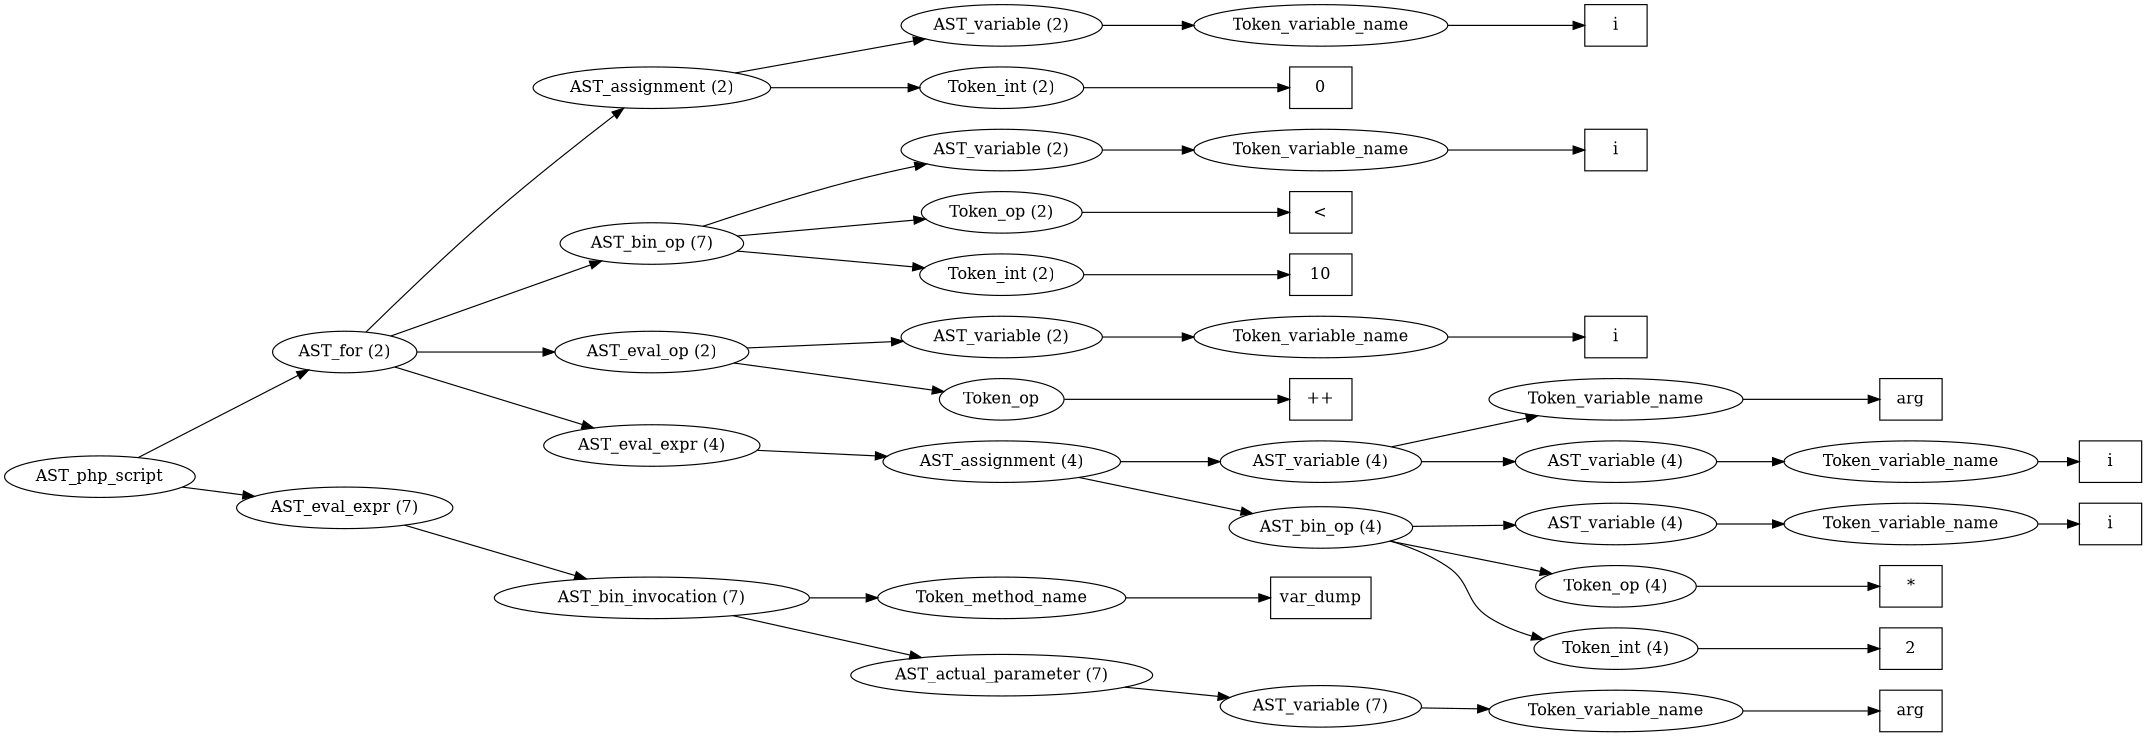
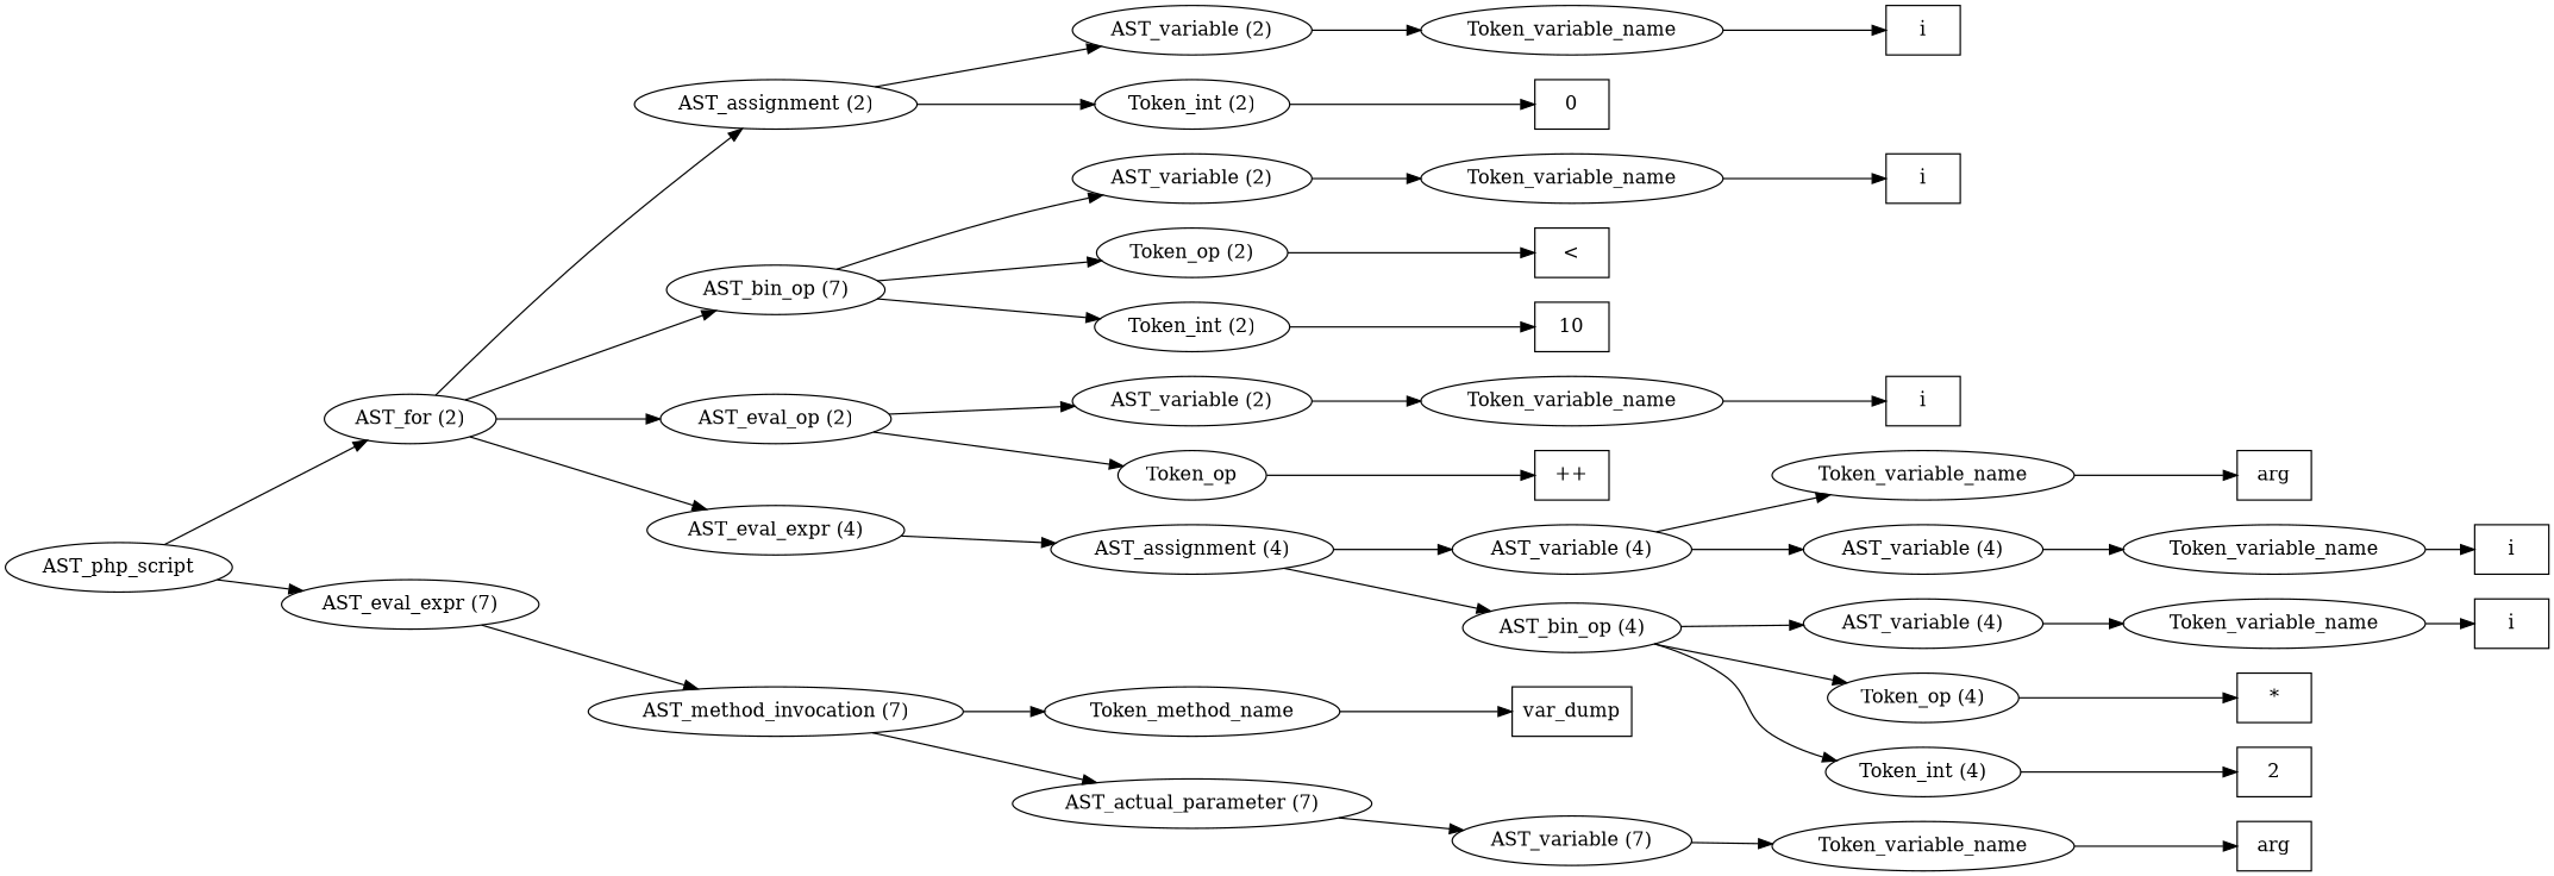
  digraph {
    rankdir=LR
    n1 [label=AST_php_script]
    n2 [label="AST_for (2)"]
    n3 [label="AST_eval_expr (7)"]
    n4 [label="AST_assignment (2)"]
    n5 [label="AST_bin_op (7)"]
    n6 [label="AST_eval_op (2)"]
    n7 [label="AST_eval_expr (4)"]
-   n8 [label="AST_bin_invocation (7)"]
+   n8 [label="AST_method_invocation (7)"]
    n9 [label="AST_variable (2)"]
    n10 [label="Token_int (2)"]
    n11 [label="AST_variable (2)"]
    n12 [label="Token_op (2)"]
    n13 [label="Token_int (2)"]
    n14 [label="AST_variable (2)"]
    n15 [label=Token_op]
    n16 [label="AST_assignment (4)"]
    n17 [label=Token_variable_name]
    n18 [label=0 shape=box]
    n19 [label=i shape=box]
    n20 [label=Token_variable_name]
    n21 [label="<" shape=box]
    n22 [label=10 shape=box]
    n23 [label=i shape=box]
    n24 [label=Token_variable_name]
    n25 [label="++" shape=box]
    n26 [label=i shape=box]
    n27 [label="AST_variable (4)"]
    n28 [label="AST_bin_op (4)"]
    n29 [label=Token_variable_name]
    n30 [label="AST_variable (4)"]
    n31 [label="AST_variable (4)"]
    n32 [label="Token_op (4)"]
    n33 [label="Token_int (4)"]
    n34 [label=arg shape=box]
    n35 [label=Token_variable_name]
    n36 [label=i shape=box]
    n37 [label=Token_variable_name]
    n38 [label="*" shape=box]
    n39 [label=2 shape=box]
    n40 [label=i shape=box]
    n41 [label=Token_method_name]
    n42 [label="AST_actual_parameter (7)"]
    n43 [label=var_dump shape=box]
    n44 [label="AST_variable (7)"]
    n45 [label=Token_variable_name]
    n46 [label=arg shape=box]
    n1 -> n2
    n1 -> n3
    n2 -> n4
    n2 -> n5
    n2 -> n6
    n2 -> n7
    n3 -> n8
    n4 -> n9
    n4 -> n10
    n5 -> n11
    n5 -> n12
    n5 -> n13
    n6 -> n14
    n6 -> n15
    n7 -> n16
    n8 -> n41
    n8 -> n42
    n9 -> n17
    n10 -> n18
    n11 -> n20
    n12 -> n21
    n13 -> n22
    n14 -> n24
    n15 -> n25
    n16 -> n27
    n16 -> n28
    n17 -> n19
    n20 -> n23
    n24 -> n26
    n27 -> n29
    n27 -> n30
    n28 -> n31
    n28 -> n32
    n28 -> n33
    n29 -> n34
    n30 -> n35
    n31 -> n37
    n32 -> n38
    n33 -> n39
    n35 -> n36
    n37 -> n40
    n41 -> n43
    n42 -> n44
    n44 -> n45
    n45 -> n46
  }
